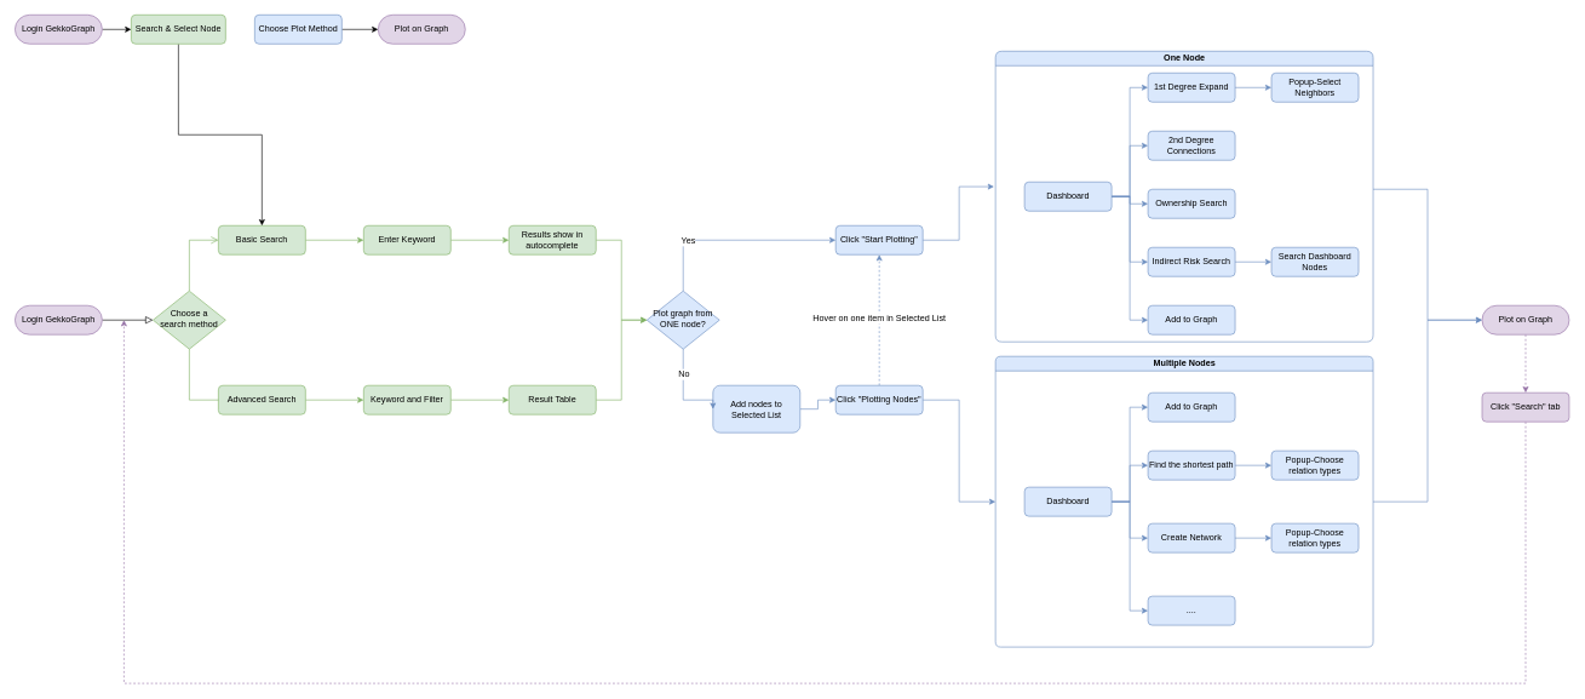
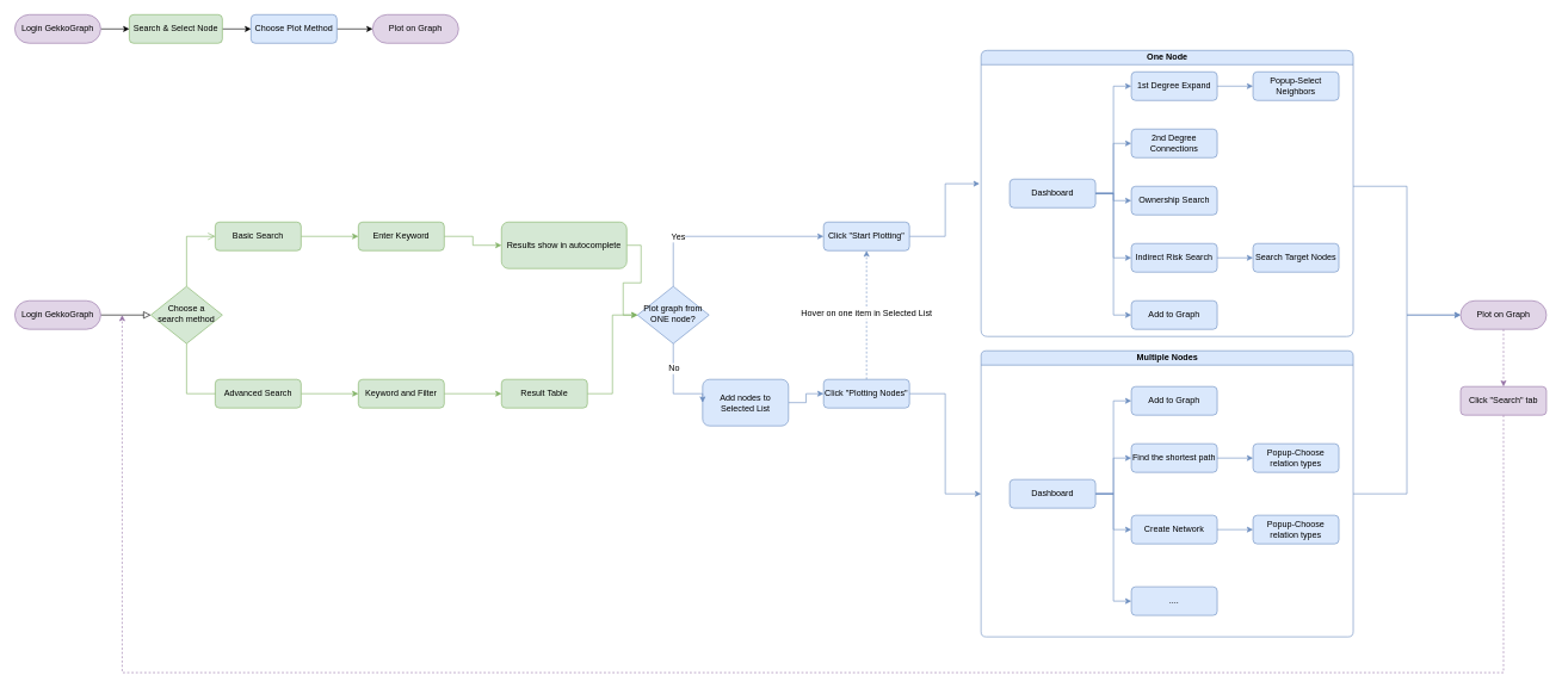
  <mxCell id="0" />
  <mxCell id="1" parent="0" />
  <mxCell id="2" value="" style="rounded=0;html=1;jettySize=auto;orthogonalLoop=1;fontSize=11;endArrow=block;endFill=0;endSize=8;strokeWidth=1;shadow=0;labelBackgroundColor=none;edgeStyle=orthogonalEdgeStyle;" parent="1" source="3" target="6" edge="1"><mxGeometry relative="1" as="geometry" /></mxCell>
  <mxCell id="3" value="Login GekkoGraph" style="rounded=1;whiteSpace=wrap;html=1;fontSize=12;glass=0;strokeWidth=1;shadow=0;arcSize=50;fillColor=#e1d5e7;strokeColor=#9673a6;" parent="1" vertex="1"><mxGeometry x="20" y="420" width="120" height="40" as="geometry" /></mxCell>
  <mxCell id="4" value="" style="rounded=0;html=1;jettySize=auto;orthogonalLoop=1;fontSize=11;endArrow=block;endFill=0;endSize=8;strokeWidth=1;shadow=0;labelBackgroundColor=none;edgeStyle=orthogonalEdgeStyle;entryX=0;entryY=0.5;entryDx=0;entryDy=0;fillColor=#d5e8d4;strokeColor=#82b366;" parent="1" source="6" target="10" edge="1"><mxGeometry y="20" relative="1" as="geometry"><mxPoint as="offset" /><mxPoint x="430.034" y="490.028" as="targetPoint" /><Array as="points"><mxPoint x="260" y="550" /><mxPoint x="400" y="550" /></Array></mxGeometry></mxCell>
  <mxCell id="5" value="" style="edgeStyle=orthogonalEdgeStyle;rounded=0;html=1;jettySize=auto;orthogonalLoop=1;fontSize=11;endArrow=open;endFill=0;endSize=8;strokeWidth=1;shadow=0;labelBackgroundColor=none;entryX=0;entryY=0.5;entryDx=0;entryDy=0;fillColor=#d5e8d4;strokeColor=#82b366;" parent="1" source="6" target="8" edge="1"><mxGeometry y="10" relative="1" as="geometry"><mxPoint as="offset" /><Array as="points"><mxPoint x="260" y="330" /></Array></mxGeometry></mxCell>
  <mxCell id="6" value="Choose a search method" style="rhombus;whiteSpace=wrap;html=1;shadow=0;fontFamily=Helvetica;fontSize=12;align=center;strokeWidth=1;spacing=6;spacingTop=-4;fillColor=#d5e8d4;strokeColor=#82b366;" parent="1" vertex="1"><mxGeometry x="210" y="400" width="100" height="80" as="geometry" /></mxCell>
  <mxCell id="7" value="" style="edgeStyle=orthogonalEdgeStyle;rounded=0;orthogonalLoop=1;jettySize=auto;html=1;entryX=0;entryY=0.5;entryDx=0;entryDy=0;fillColor=#d5e8d4;strokeColor=#82b366;" parent="1" source="8" target="12" edge="1"><mxGeometry relative="1" as="geometry"><mxPoint x="500" y="330" as="targetPoint" /></mxGeometry></mxCell>
  <mxCell id="8" value="Basic Search" style="rounded=1;whiteSpace=wrap;html=1;fontSize=12;glass=0;strokeWidth=1;shadow=0;fillColor=#d5e8d4;strokeColor=#82b366;" parent="1" vertex="1"><mxGeometry x="300" y="310" width="120" height="40" as="geometry" /></mxCell>
  <mxCell id="9" value="" style="edgeStyle=orthogonalEdgeStyle;rounded=0;orthogonalLoop=1;jettySize=auto;html=1;entryX=0;entryY=0.5;entryDx=0;entryDy=0;fillColor=#d5e8d4;strokeColor=#82b366;" parent="1" source="10" target="16" edge="1"><mxGeometry relative="1" as="geometry"><mxPoint x="500" y="550" as="targetPoint" /></mxGeometry></mxCell>
  <mxCell id="10" value="Advanced Search" style="rounded=1;whiteSpace=wrap;html=1;fontSize=12;glass=0;strokeWidth=1;shadow=0;fillColor=#d5e8d4;strokeColor=#82b366;" parent="1" vertex="1"><mxGeometry x="300" y="530" width="120" height="40" as="geometry" /></mxCell>
  <mxCell id="11" value="" style="edgeStyle=orthogonalEdgeStyle;rounded=0;orthogonalLoop=1;jettySize=auto;html=1;entryX=0;entryY=0.5;entryDx=0;entryDy=0;fillColor=#d5e8d4;strokeColor=#82b366;" parent="1" source="12" target="14" edge="1"><mxGeometry relative="1" as="geometry"><mxPoint x="700" y="330" as="targetPoint" /></mxGeometry></mxCell>
  <mxCell id="12" value="Enter Keyword" style="rounded=1;whiteSpace=wrap;html=1;fontSize=12;glass=0;strokeWidth=1;shadow=0;fillColor=#d5e8d4;strokeColor=#82b366;" parent="1" vertex="1"><mxGeometry x="500" y="310" width="120" height="40" as="geometry" /></mxCell>
  <mxCell id="13" style="edgeStyle=orthogonalEdgeStyle;rounded=0;orthogonalLoop=1;jettySize=auto;html=1;entryX=0;entryY=0.5;entryDx=0;entryDy=0;fillColor=#d5e8d4;strokeColor=#82b366;" parent="1" source="14" target="21" edge="1"><mxGeometry relative="1" as="geometry" /></mxCell>
- <mxCell id="14" value="Results show in autocomplete" style="rounded=1;whiteSpace=wrap;html=1;fontSize=12;glass=0;strokeWidth=1;shadow=0;fillColor=#d5e8d4;strokeColor=#82b366;" parent="1" vertex="1"><mxGeometry x="700" y="310" width="120" height="40" as="geometry" /></mxCell>
+ <mxCell id="14" value="Results show in autocomplete" style="rounded=1;whiteSpace=wrap;html=1;fontSize=12;glass=0;strokeWidth=1;shadow=0;fillColor=#d5e8d4;strokeColor=#82b366;" parent="1" vertex="1"><mxGeometry x="700" y="310" width="175" height="65" as="geometry" /></mxCell>
  <mxCell id="15" style="edgeStyle=orthogonalEdgeStyle;rounded=0;orthogonalLoop=1;jettySize=auto;html=1;entryX=0;entryY=0.5;entryDx=0;entryDy=0;fillColor=#d5e8d4;strokeColor=#82b366;" parent="1" source="16" target="18" edge="1"><mxGeometry relative="1" as="geometry"><mxPoint x="700" y="550" as="targetPoint" /></mxGeometry></mxCell>
  <mxCell id="16" value="Keyword and Filter" style="rounded=1;whiteSpace=wrap;html=1;fontSize=12;glass=0;strokeWidth=1;shadow=0;fillColor=#d5e8d4;strokeColor=#82b366;" parent="1" vertex="1"><mxGeometry x="500" y="530" width="120" height="40" as="geometry" /></mxCell>
  <mxCell id="17" style="edgeStyle=orthogonalEdgeStyle;rounded=0;orthogonalLoop=1;jettySize=auto;html=1;entryX=0;entryY=0.5;entryDx=0;entryDy=0;fillColor=#d5e8d4;strokeColor=#82b366;" parent="1" source="18" target="21" edge="1"><mxGeometry relative="1" as="geometry" /></mxCell>
  <mxCell id="18" value="Result Table" style="rounded=1;whiteSpace=wrap;html=1;fontSize=12;glass=0;strokeWidth=1;shadow=0;fillColor=#d5e8d4;strokeColor=#82b366;" parent="1" vertex="1"><mxGeometry x="700" y="530" width="120" height="40" as="geometry" /></mxCell>
  <mxCell id="19" style="edgeStyle=orthogonalEdgeStyle;rounded=0;orthogonalLoop=1;jettySize=auto;html=1;entryX=0;entryY=0.5;entryDx=0;entryDy=0;fontSize=12;fillColor=#dae8fc;strokeColor=#6c8ebf;" parent="1" source="21" target="23" edge="1"><mxGeometry relative="1" as="geometry"><Array as="points"><mxPoint x="940" y="440" /><mxPoint x="940" y="330" /></Array></mxGeometry></mxCell>
  <mxCell id="20" value="Yes" style="edgeLabel;html=1;align=center;verticalAlign=middle;resizable=0;points=[];fontSize=12;" parent="19" vertex="1" connectable="0"><mxGeometry x="-0.457" relative="1" as="geometry"><mxPoint as="offset" /></mxGeometry></mxCell>
  <mxCell id="21" value="Plot graph from ONE node?" style="rhombus;whiteSpace=wrap;html=1;shadow=0;fontFamily=Helvetica;fontSize=12;align=center;strokeWidth=1;spacing=6;spacingTop=-4;fillColor=#dae8fc;strokeColor=#6c8ebf;" parent="1" vertex="1"><mxGeometry x="890" y="400" width="100" height="80" as="geometry" /></mxCell>
  <mxCell id="22" style="edgeStyle=orthogonalEdgeStyle;rounded=0;orthogonalLoop=1;jettySize=auto;html=1;exitX=1;exitY=0.5;exitDx=0;exitDy=0;entryX=-0.004;entryY=0.466;entryDx=0;entryDy=0;entryPerimeter=0;fillColor=#dae8fc;strokeColor=#6c8ebf;" parent="1" source="23" target="33" edge="1"><mxGeometry relative="1" as="geometry"><mxPoint x="1200" y="330" as="targetPoint" /></mxGeometry></mxCell>
  <mxCell id="23" value="Click &quot;Start Plotting&quot;" style="rounded=1;whiteSpace=wrap;html=1;fontSize=12;glass=0;strokeWidth=1;shadow=0;fillColor=#dae8fc;strokeColor=#6c8ebf;" parent="1" vertex="1"><mxGeometry x="1150" y="310" width="120" height="40" as="geometry" /></mxCell>
  <mxCell id="24" style="edgeStyle=orthogonalEdgeStyle;rounded=0;orthogonalLoop=1;jettySize=auto;html=1;entryX=0;entryY=0.5;entryDx=0;entryDy=0;fontSize=12;fillColor=#dae8fc;strokeColor=#6c8ebf;" parent="1" source="25" target="31" edge="1"><mxGeometry relative="1" as="geometry" /></mxCell>
  <mxCell id="25" value="Add nodes to Selected List" style="rounded=1;whiteSpace=wrap;html=1;fontSize=12;glass=0;strokeWidth=1;shadow=0;fillColor=#dae8fc;strokeColor=#6c8ebf;" parent="1" vertex="1"><mxGeometry x="981" y="530" width="120" height="65" as="geometry" /></mxCell>
  <mxCell id="26" style="edgeStyle=orthogonalEdgeStyle;rounded=0;orthogonalLoop=1;jettySize=auto;html=1;exitX=0.5;exitY=1;exitDx=0;exitDy=0;entryX=0;entryY=0.5;entryDx=0;entryDy=0;fontSize=12;fillColor=#dae8fc;strokeColor=#6c8ebf;" parent="1" source="21" target="25" edge="1"><mxGeometry relative="1" as="geometry"><mxPoint x="940.034" y="615.028" as="sourcePoint" /><mxPoint x="981" y="545" as="targetPoint" /><Array as="points"><mxPoint x="940" y="550" /></Array></mxGeometry></mxCell>
  <mxCell id="27" value="No" style="edgeLabel;html=1;align=center;verticalAlign=middle;resizable=0;points=[];fontSize=12;" parent="26" vertex="1" connectable="0"><mxGeometry x="-0.457" relative="1" as="geometry"><mxPoint as="offset" /></mxGeometry></mxCell>
  <mxCell id="28" style="edgeStyle=orthogonalEdgeStyle;rounded=0;orthogonalLoop=1;jettySize=auto;html=1;entryX=0.5;entryY=1;entryDx=0;entryDy=0;dashed=1;fontSize=12;fillColor=#dae8fc;strokeColor=#6c8ebf;" parent="1" source="31" target="23" edge="1"><mxGeometry relative="1" as="geometry"><Array as="points"><mxPoint x="1210" y="400" /><mxPoint x="1210" y="400" /></Array></mxGeometry></mxCell>
  <mxCell id="29" value="Hover on one item in Selected List" style="edgeLabel;html=1;align=center;verticalAlign=middle;resizable=0;points=[];fontSize=12;" parent="28" vertex="1" connectable="0"><mxGeometry x="0.035" y="1" relative="1" as="geometry"><mxPoint as="offset" /></mxGeometry></mxCell>
  <mxCell id="30" style="edgeStyle=orthogonalEdgeStyle;rounded=0;orthogonalLoop=1;jettySize=auto;html=1;entryX=0;entryY=0.5;entryDx=0;entryDy=0;fillColor=#dae8fc;strokeColor=#6c8ebf;" parent="1" source="31" target="50" edge="1"><mxGeometry relative="1" as="geometry" /></mxCell>
  <mxCell id="31" value="Click &quot;Plotting Nodes&quot;" style="rounded=1;whiteSpace=wrap;html=1;fontSize=12;glass=0;strokeWidth=1;shadow=0;fillColor=#dae8fc;strokeColor=#6c8ebf;" parent="1" vertex="1"><mxGeometry x="1150" y="530" width="120" height="40" as="geometry" /></mxCell>
  <mxCell id="32" style="edgeStyle=orthogonalEdgeStyle;rounded=0;orthogonalLoop=1;jettySize=auto;html=1;entryX=0;entryY=0.5;entryDx=0;entryDy=0;fillColor=#dae8fc;strokeColor=#6c8ebf;" parent="1" source="33" target="65" edge="1"><mxGeometry relative="1" as="geometry"><Array as="points"><mxPoint x="1965" y="260" /><mxPoint x="1965" y="440" /></Array></mxGeometry></mxCell>
  <mxCell id="33" value="One Node" style="swimlane;html=1;startSize=20;horizontal=1;childLayout=treeLayout;horizontalTree=1;resizable=0;containerType=tree;rounded=1;shadow=0;glass=0;strokeWidth=1;noLabel=0;portConstraintRotation=0;backgroundOutline=0;fillColor=#dae8fc;strokeColor=#6c8ebf;" parent="1" vertex="1"><mxGeometry x="1370" y="70" width="520" height="400" as="geometry"><mxRectangle x="1520" y="-190" width="30" height="150" as="alternateBounds" /></mxGeometry></mxCell>
  <mxCell id="34" style="edgeStyle=orthogonalEdgeStyle;rounded=0;orthogonalLoop=1;jettySize=auto;html=1;entryX=0;entryY=0.5;entryDx=0;entryDy=0;fillColor=#dae8fc;strokeColor=#6c8ebf;" parent="33" source="35" target="36" edge="1"><mxGeometry relative="1" as="geometry" /></mxCell>
  <mxCell id="35" value="Dashboard" style="rounded=1;whiteSpace=wrap;html=1;fontSize=12;glass=0;strokeWidth=1;shadow=0;fillColor=#dae8fc;strokeColor=#6c8ebf;" parent="33" vertex="1"><mxGeometry x="40" y="180" width="120" height="40" as="geometry" /></mxCell>
  <mxCell id="36" value="1st Degree Expand" style="rounded=1;whiteSpace=wrap;html=1;fontSize=12;glass=0;strokeWidth=1;shadow=0;fillColor=#dae8fc;strokeColor=#6c8ebf;" parent="33" vertex="1"><mxGeometry x="210" y="30" width="120" height="40" as="geometry" /></mxCell>
  <mxCell id="37" value="2nd Degree Connections" style="rounded=1;whiteSpace=wrap;html=1;fontSize=12;glass=0;strokeWidth=1;shadow=0;fillColor=#dae8fc;strokeColor=#6c8ebf;" parent="33" vertex="1"><mxGeometry x="210" y="110" width="120" height="40" as="geometry" /></mxCell>
  <mxCell id="38" style="edgeStyle=orthogonalEdgeStyle;rounded=0;orthogonalLoop=1;jettySize=auto;html=1;entryX=0;entryY=0.5;entryDx=0;entryDy=0;fillColor=#dae8fc;strokeColor=#6c8ebf;" parent="33" source="35" target="37" edge="1"><mxGeometry relative="1" as="geometry"><mxPoint x="160" y="-576" as="sourcePoint" /><mxPoint x="210" y="-576" as="targetPoint" /></mxGeometry></mxCell>
  <mxCell id="39" value="Ownership Search" style="rounded=1;whiteSpace=wrap;html=1;fontSize=12;glass=0;strokeWidth=1;shadow=0;fillColor=#dae8fc;strokeColor=#6c8ebf;" parent="33" vertex="1"><mxGeometry x="210" y="190" width="120" height="40" as="geometry" /></mxCell>
  <mxCell id="40" style="edgeStyle=orthogonalEdgeStyle;rounded=0;orthogonalLoop=1;jettySize=auto;html=1;entryX=0;entryY=0.5;entryDx=0;entryDy=0;fillColor=#dae8fc;strokeColor=#6c8ebf;" parent="33" source="35" target="39" edge="1"><mxGeometry relative="1" as="geometry"><mxPoint x="160" y="-536" as="sourcePoint" /><mxPoint x="210" y="-496" as="targetPoint" /></mxGeometry></mxCell>
  <mxCell id="41" value="Indirect Risk Search" style="rounded=1;whiteSpace=wrap;html=1;fontSize=12;glass=0;strokeWidth=1;shadow=0;fillColor=#dae8fc;strokeColor=#6c8ebf;" parent="33" vertex="1"><mxGeometry x="210" y="270" width="120" height="40" as="geometry" /></mxCell>
  <mxCell id="42" style="edgeStyle=orthogonalEdgeStyle;rounded=0;orthogonalLoop=1;jettySize=auto;html=1;entryX=0;entryY=0.5;entryDx=0;entryDy=0;fillColor=#dae8fc;strokeColor=#6c8ebf;" parent="33" source="35" target="41" edge="1"><mxGeometry relative="1" as="geometry"><mxPoint x="160" y="-456" as="sourcePoint" /><mxPoint x="210" y="-376" as="targetPoint" /></mxGeometry></mxCell>
  <mxCell id="43" style="edgeStyle=orthogonalEdgeStyle;rounded=0;orthogonalLoop=1;jettySize=auto;html=1;entryX=0;entryY=0.5;entryDx=0;entryDy=0;fillColor=#dae8fc;strokeColor=#6c8ebf;" parent="33" source="36" target="44" edge="1"><mxGeometry relative="1" as="geometry"><mxPoint x="1530" y="-446" as="sourcePoint" /></mxGeometry></mxCell>
  <mxCell id="44" value="Popup-Select Neighbors" style="rounded=1;whiteSpace=wrap;html=1;fontSize=12;glass=0;strokeWidth=1;shadow=0;fillColor=#dae8fc;strokeColor=#6c8ebf;" parent="33" vertex="1"><mxGeometry x="380" y="30" width="120" height="40" as="geometry" /></mxCell>
  <mxCell id="45" style="edgeStyle=orthogonalEdgeStyle;rounded=0;orthogonalLoop=1;jettySize=auto;html=1;entryX=0;entryY=0.5;entryDx=0;entryDy=0;fillColor=#dae8fc;strokeColor=#6c8ebf;" parent="33" source="41" target="46" edge="1"><mxGeometry relative="1" as="geometry"><mxPoint x="1670" y="-110" as="sourcePoint" /><mxPoint x="210" y="-376" as="targetPoint" /></mxGeometry></mxCell>
- <mxCell id="46" value="Search Dashboard Nodes" style="rounded=1;whiteSpace=wrap;html=1;fontSize=12;glass=0;strokeWidth=1;shadow=0;fillColor=#dae8fc;strokeColor=#6c8ebf;" parent="33" vertex="1"><mxGeometry x="380" y="270" width="120" height="40" as="geometry" /></mxCell>
+ <mxCell id="46" value="Search Target Nodes" style="rounded=1;whiteSpace=wrap;html=1;fontSize=12;glass=0;strokeWidth=1;shadow=0;fillColor=#dae8fc;strokeColor=#6c8ebf;" parent="33" vertex="1"><mxGeometry x="380" y="270" width="120" height="40" as="geometry" /></mxCell>
  <mxCell id="47" style="edgeStyle=orthogonalEdgeStyle;rounded=0;orthogonalLoop=1;jettySize=auto;html=1;entryX=0;entryY=0.5;entryDx=0;entryDy=0;fillColor=#dae8fc;strokeColor=#6c8ebf;" parent="33" source="35" target="48" edge="1"><mxGeometry relative="1" as="geometry"><mxPoint x="1670" y="-830" as="sourcePoint" /><mxPoint x="210" y="-376" as="targetPoint" /></mxGeometry></mxCell>
  <mxCell id="48" value="Add to Graph" style="rounded=1;whiteSpace=wrap;html=1;fontSize=12;glass=0;strokeWidth=1;shadow=0;fillColor=#dae8fc;strokeColor=#6c8ebf;" parent="33" vertex="1"><mxGeometry x="210" y="350" width="120" height="40" as="geometry" /></mxCell>
  <mxCell id="49" style="edgeStyle=orthogonalEdgeStyle;rounded=0;orthogonalLoop=1;jettySize=auto;html=1;entryX=0;entryY=0.5;entryDx=0;entryDy=0;fillColor=#dae8fc;strokeColor=#6c8ebf;" parent="1" source="50" target="65" edge="1"><mxGeometry relative="1" as="geometry" /></mxCell>
  <mxCell id="50" value="Multiple Nodes" style="swimlane;html=1;startSize=20;horizontal=1;childLayout=treeLayout;horizontalTree=1;resizable=0;containerType=tree;rounded=1;shadow=0;glass=0;strokeWidth=1;arcSize=12;fillColor=#dae8fc;strokeColor=#6c8ebf;" parent="1" vertex="1"><mxGeometry x="1370" y="490" width="520" height="400" as="geometry"><mxRectangle x="1520" y="-190" width="30" height="150" as="alternateBounds" /></mxGeometry></mxCell>
  <mxCell id="51" style="edgeStyle=orthogonalEdgeStyle;rounded=0;orthogonalLoop=1;jettySize=auto;html=1;entryX=0;entryY=0.5;entryDx=0;entryDy=0;fillColor=#dae8fc;strokeColor=#6c8ebf;" parent="50" source="53" target="54" edge="1"><mxGeometry relative="1" as="geometry" /></mxCell>
  <mxCell id="52" style="edgeStyle=orthogonalEdgeStyle;rounded=0;orthogonalLoop=1;jettySize=auto;html=1;entryX=0;entryY=0.5;entryDx=0;entryDy=0;fillColor=#dae8fc;strokeColor=#6c8ebf;" parent="50" source="53" target="57" edge="1"><mxGeometry relative="1" as="geometry" /></mxCell>
  <mxCell id="53" value="Dashboard" style="rounded=1;whiteSpace=wrap;html=1;fontSize=12;glass=0;strokeWidth=1;shadow=0;fillColor=#dae8fc;strokeColor=#6c8ebf;" parent="50" vertex="1"><mxGeometry x="40" y="180" width="120" height="40" as="geometry" /></mxCell>
  <mxCell id="54" value="Add to Graph" style="rounded=1;whiteSpace=wrap;html=1;fontSize=12;glass=0;strokeWidth=1;shadow=0;fillColor=#dae8fc;strokeColor=#6c8ebf;" parent="50" vertex="1"><mxGeometry x="210" y="50" width="120" height="40" as="geometry" /></mxCell>
  <mxCell id="55" value="Find the shortest path" style="rounded=1;whiteSpace=wrap;html=1;fontSize=12;glass=0;strokeWidth=1;shadow=0;fillColor=#dae8fc;strokeColor=#6c8ebf;" parent="50" vertex="1"><mxGeometry x="210" y="130" width="120" height="40" as="geometry" /></mxCell>
  <mxCell id="56" style="edgeStyle=orthogonalEdgeStyle;rounded=0;orthogonalLoop=1;jettySize=auto;html=1;entryX=0;entryY=0.5;entryDx=0;entryDy=0;fillColor=#dae8fc;strokeColor=#6c8ebf;" parent="50" source="53" target="55" edge="1"><mxGeometry relative="1" as="geometry"><mxPoint x="160" y="-200" as="sourcePoint" /><mxPoint x="210" y="-160" as="targetPoint" /></mxGeometry></mxCell>
  <mxCell id="57" value="Create Network" style="rounded=1;whiteSpace=wrap;html=1;fontSize=12;glass=0;strokeWidth=1;shadow=0;fillColor=#dae8fc;strokeColor=#6c8ebf;" parent="50" vertex="1"><mxGeometry x="210" y="230" width="120" height="40" as="geometry" /></mxCell>
  <mxCell id="58" style="edgeStyle=orthogonalEdgeStyle;rounded=0;orthogonalLoop=1;jettySize=auto;html=1;entryX=0;entryY=0.5;entryDx=0;entryDy=0;fillColor=#dae8fc;strokeColor=#6c8ebf;" parent="50" source="55" target="59" edge="1"><mxGeometry relative="1" as="geometry"><mxPoint x="1670" y="-424" as="sourcePoint" /><mxPoint x="210" y="-160" as="targetPoint" /></mxGeometry></mxCell>
  <mxCell id="59" value="Popup-Choose relation types" style="rounded=1;whiteSpace=wrap;html=1;fontSize=12;glass=0;strokeWidth=1;shadow=0;fillColor=#dae8fc;strokeColor=#6c8ebf;" parent="50" vertex="1"><mxGeometry x="380" y="130" width="120" height="40" as="geometry" /></mxCell>
  <mxCell id="60" style="edgeStyle=orthogonalEdgeStyle;rounded=0;orthogonalLoop=1;jettySize=auto;html=1;entryX=0;entryY=0.5;entryDx=0;entryDy=0;fillColor=#dae8fc;strokeColor=#6c8ebf;" parent="50" source="57" target="61" edge="1"><mxGeometry relative="1" as="geometry"><mxPoint x="1670" y="-424" as="sourcePoint" /><mxPoint x="210" y="-40" as="targetPoint" /></mxGeometry></mxCell>
  <mxCell id="61" value="Popup-Choose relation types" style="rounded=1;whiteSpace=wrap;html=1;fontSize=12;glass=0;strokeWidth=1;shadow=0;fillColor=#dae8fc;strokeColor=#6c8ebf;" parent="50" vertex="1"><mxGeometry x="380" y="230" width="120" height="40" as="geometry" /></mxCell>
  <mxCell id="62" style="edgeStyle=orthogonalEdgeStyle;rounded=0;orthogonalLoop=1;jettySize=auto;html=1;entryX=0;entryY=0.5;entryDx=0;entryDy=0;fillColor=#dae8fc;strokeColor=#6c8ebf;" parent="50" source="53" target="63" edge="1"><mxGeometry relative="1" as="geometry"><mxPoint x="1670" y="-424" as="sourcePoint" /><mxPoint x="210" y="-40" as="targetPoint" /></mxGeometry></mxCell>
  <mxCell id="63" value="...." style="rounded=1;whiteSpace=wrap;html=1;fontSize=12;glass=0;strokeWidth=1;shadow=0;fillColor=#dae8fc;strokeColor=#6c8ebf;" parent="50" vertex="1"><mxGeometry x="210" y="330" width="120" height="40" as="geometry" /></mxCell>
  <mxCell id="64" value="" style="edgeStyle=orthogonalEdgeStyle;rounded=0;orthogonalLoop=1;jettySize=auto;html=1;dashed=1;fillColor=#e1d5e7;strokeColor=#9673a6;" parent="1" source="65" edge="1"><mxGeometry relative="1" as="geometry"><mxPoint x="2100" y="540" as="targetPoint" /></mxGeometry></mxCell>
  <mxCell id="65" value="Plot on Graph" style="rounded=1;whiteSpace=wrap;html=1;fontSize=12;glass=0;strokeWidth=1;shadow=0;arcSize=50;fillColor=#e1d5e7;strokeColor=#9673a6;" parent="1" vertex="1"><mxGeometry x="2040" y="420" width="120" height="40" as="geometry" /></mxCell>
  <mxCell id="66" style="edgeStyle=orthogonalEdgeStyle;rounded=0;orthogonalLoop=1;jettySize=auto;html=1;dashed=1;fillColor=#e1d5e7;strokeColor=#9673a6;" parent="1" source="67" edge="1"><mxGeometry relative="1" as="geometry"><mxPoint x="170" y="440" as="targetPoint" /><Array as="points"><mxPoint x="2100" y="940" /><mxPoint x="170" y="940" /></Array></mxGeometry></mxCell>
  <mxCell id="67" value="Click &quot;Search&quot; tab" style="rounded=1;whiteSpace=wrap;html=1;fontSize=12;glass=0;strokeWidth=1;shadow=0;fillColor=#e1d5e7;strokeColor=#9673a6;" parent="1" vertex="1"><mxGeometry x="2040" y="540" width="120" height="40" as="geometry" /></mxCell>
  <mxCell id="68" style="edgeStyle=orthogonalEdgeStyle;rounded=0;orthogonalLoop=1;jettySize=auto;html=1;entryX=0;entryY=0.5;entryDx=0;entryDy=0;fontSize=12;fontColor=#7EA6E0;" edge="1" parent="1" source="69" target="71"><mxGeometry relative="1" as="geometry" /></mxCell>
  <mxCell id="69" value="Login GekkoGraph" style="rounded=1;whiteSpace=wrap;html=1;fontSize=12;glass=0;strokeWidth=1;shadow=0;arcSize=50;fillColor=#e1d5e7;strokeColor=#9673a6;" vertex="1" parent="1"><mxGeometry x="20" y="20" width="120" height="40" as="geometry" /></mxCell>
- <mxCell id="70" style="edgeStyle=orthogonalEdgeStyle;rounded=0;orthogonalLoop=1;jettySize=auto;html=1;fontSize=12;fontColor=#7EA6E0;" edge="1" parent="1" source="71" target="8"><mxGeometry relative="1" as="geometry" /></mxCell>
+ <mxCell id="70" style="edgeStyle=orthogonalEdgeStyle;rounded=0;orthogonalLoop=1;jettySize=auto;html=1;entryX=0;entryY=0.5;entryDx=0;entryDy=0;fontSize=12;fontColor=#7EA6E0;" edge="1" parent="1" source="71" target="73"><mxGeometry relative="1" as="geometry" /></mxCell>
  <mxCell id="71" value="Search &amp;amp; Select Node" style="rounded=1;whiteSpace=wrap;html=1;fontSize=12;glass=0;strokeWidth=1;shadow=0;fillColor=#d5e8d4;strokeColor=#82b366;" vertex="1" parent="1"><mxGeometry x="180" y="20" width="130" height="40" as="geometry" /></mxCell>
  <mxCell id="72" style="edgeStyle=orthogonalEdgeStyle;rounded=0;orthogonalLoop=1;jettySize=auto;html=1;entryX=0;entryY=0.5;entryDx=0;entryDy=0;fontSize=12;fontColor=#7EA6E0;" edge="1" parent="1" source="73" target="74"><mxGeometry relative="1" as="geometry" /></mxCell>
  <mxCell id="73" value="Choose Plot Method" style="rounded=1;whiteSpace=wrap;html=1;fontSize=12;glass=0;strokeWidth=1;shadow=0;fillColor=#dae8fc;strokeColor=#6c8ebf;" vertex="1" parent="1"><mxGeometry x="350" y="20" width="120" height="40" as="geometry" /></mxCell>
  <mxCell id="74" value="Plot on Graph" style="rounded=1;whiteSpace=wrap;html=1;fontSize=12;glass=0;strokeWidth=1;shadow=0;arcSize=50;fillColor=#e1d5e7;strokeColor=#9673a6;" vertex="1" parent="1"><mxGeometry x="520" y="20" width="120" height="40" as="geometry" /></mxCell>
